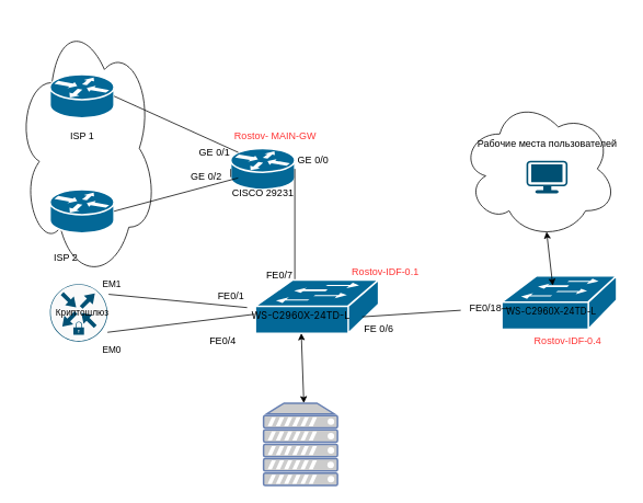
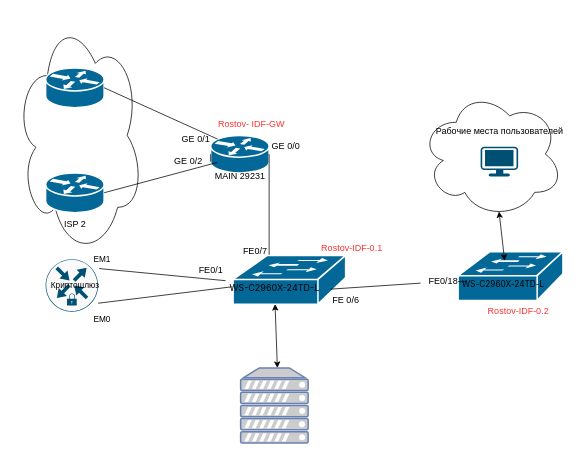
  <mxCell id="0" />
  <mxCell id="1" parent="0" />
  <mxCell id="2" value="" style="ellipse;shape=cloud;whiteSpace=wrap;html=1;labelBackgroundColor=none;fontSize=12;fontColor=default;" vertex="1" parent="1"><mxGeometry x="20" y="20" width="170" height="320" as="geometry" /></mxCell>
  <mxCell id="3" value="" style="ellipse;shape=cloud;whiteSpace=wrap;html=1;labelBackgroundColor=none;fontSize=12;fontColor=default;" vertex="1" parent="1"><mxGeometry x="560" y="120" width="190" height="170" as="geometry" /></mxCell>
  <mxCell id="4" value="" style="shape=mxgraph.cisco.routers.router;sketch=0;html=1;pointerEvents=1;dashed=0;fillColor=#036897;strokeColor=#ffffff;strokeWidth=2;verticalLabelPosition=bottom;verticalAlign=top;align=center;outlineConnect=0;" vertex="1" parent="1"><mxGeometry x="60" y="230" width="78" height="53" as="geometry" /></mxCell>
  <mxCell id="5" value="" style="shape=mxgraph.cisco.routers.router;sketch=0;html=1;pointerEvents=1;dashed=0;fillColor=#036897;strokeColor=#ffffff;strokeWidth=2;verticalLabelPosition=bottom;verticalAlign=top;align=center;outlineConnect=0;" vertex="1" parent="1"><mxGeometry x="280" y="180" width="78" height="50" as="geometry" /></mxCell>
  <mxCell id="6" value="" style="shape=mxgraph.cisco.routers.router;sketch=0;html=1;pointerEvents=1;dashed=0;fillColor=#036897;strokeColor=#ffffff;strokeWidth=2;verticalLabelPosition=bottom;verticalAlign=top;align=center;outlineConnect=0;" vertex="1" parent="1"><mxGeometry x="60" y="90" width="78" height="53" as="geometry" /></mxCell>
  <mxCell id="7" value="" style="endArrow=none;html=1;rounded=0;exitX=1;exitY=0.5;exitDx=0;exitDy=0;exitPerimeter=0;entryX=0.12;entryY=0.1;entryDx=0;entryDy=0;entryPerimeter=0;" edge="1" parent="1" source="6" target="5"><mxGeometry width="50" height="50" relative="1" as="geometry"><mxPoint x="400" y="370" as="sourcePoint" /><mxPoint x="450" y="320" as="targetPoint" /></mxGeometry></mxCell>
  <mxCell id="8" value="" style="endArrow=none;html=1;rounded=0;exitX=1;exitY=0.5;exitDx=0;exitDy=0;exitPerimeter=0;entryX=0;entryY=0.5;entryDx=0;entryDy=0;entryPerimeter=0;startArrow=none;" edge="1" parent="1" source="14" target="5"><mxGeometry width="50" height="50" relative="1" as="geometry"><mxPoint x="400" y="370" as="sourcePoint" /><mxPoint x="450" y="320" as="targetPoint" /></mxGeometry></mxCell>
  <mxCell id="9" value="" style="endArrow=none;html=1;rounded=0;exitX=1;exitY=0.5;exitDx=0;exitDy=0;exitPerimeter=0;" edge="1" parent="1" source="5"><mxGeometry width="50" height="50" relative="1" as="geometry"><mxPoint x="400" y="370" as="sourcePoint" /><mxPoint x="358" y="340" as="targetPoint" /></mxGeometry></mxCell>
- <mxCell id="10" value="ISP 1" style="text;html=1;align=center;verticalAlign=middle;resizable=0;points=[];autosize=1;strokeColor=none;fillColor=none;" vertex="1" parent="1"><mxGeometry x="74" y="150" width="50" height="30" as="geometry" /></mxCell>
- <mxCell id="11" value="ISP 2" style="text;html=1;align=center;verticalAlign=middle;resizable=0;points=[];autosize=1;strokeColor=none;fillColor=none;" vertex="1" parent="1"><mxGeometry x="54" y="298" width="50" height="30" as="geometry" /></mxCell>
- <mxCell id="12" value="CISCO 29231" style="text;html=1;align=center;verticalAlign=middle;resizable=0;points=[];autosize=1;strokeColor=none;fillColor=none;" vertex="1" parent="1"><mxGeometry x="269" y="220" width="100" height="30" as="geometry" /></mxCell>
+ <mxCell id="11" value="ISP 2" style="text;html=1;align=center;verticalAlign=middle;resizable=0;points=[];autosize=1;strokeColor=none;fillColor=none;" vertex="1" parent="1"><mxGeometry x="74" y="283" width="50" height="30" as="geometry" /></mxCell>
+ <mxCell id="12" value="MAIN 29231" style="text;html=1;align=center;verticalAlign=middle;resizable=0;points=[];autosize=1;strokeColor=none;fillColor=none;" vertex="1" parent="1"><mxGeometry x="269" y="220" width="100" height="30" as="geometry" /></mxCell>
  <mxCell id="13" value="GE 0/1" style="text;html=1;align=center;verticalAlign=middle;resizable=0;points=[];autosize=1;strokeColor=none;fillColor=none;" vertex="1" parent="1"><mxGeometry x="230" y="170" width="60" height="30" as="geometry" /></mxCell>
  <mxCell id="14" value="GE 0/2" style="text;html=1;align=center;verticalAlign=middle;resizable=0;points=[];autosize=1;strokeColor=none;fillColor=none;" vertex="1" parent="1"><mxGeometry x="220" y="200" width="60" height="30" as="geometry" /></mxCell>
  <mxCell id="15" value="" style="endArrow=none;html=1;rounded=0;exitX=1;exitY=0.5;exitDx=0;exitDy=0;exitPerimeter=0;entryX=0.2;entryY=-0.133;entryDx=0;entryDy=0;entryPerimeter=0;" edge="1" parent="1" source="4" target="12"><mxGeometry width="50" height="50" relative="1" as="geometry"><mxPoint x="138" y="256.5" as="sourcePoint" /><mxPoint x="280" y="205" as="targetPoint" /></mxGeometry></mxCell>
  <mxCell id="16" value="GE 0/0" style="text;html=1;align=center;verticalAlign=middle;resizable=0;points=[];autosize=1;strokeColor=none;fillColor=none;" vertex="1" parent="1"><mxGeometry x="350" y="180" width="60" height="30" as="geometry" /></mxCell>
  <mxCell id="17" value="FE0/7" style="text;html=1;align=center;verticalAlign=middle;resizable=0;points=[];autosize=1;strokeColor=none;fillColor=none;" vertex="1" parent="1"><mxGeometry x="309" y="320" width="60" height="30" as="geometry" /></mxCell>
  <mxCell id="18" value="" style="sketch=0;points=[[0.5,0,0],[1,0.5,0],[0.5,1,0],[0,0.5,0],[0.145,0.145,0],[0.856,0.145,0],[0.855,0.856,0],[0.145,0.855,0]];verticalLabelPosition=bottom;html=1;verticalAlign=top;aspect=fixed;align=center;pointerEvents=1;shape=mxgraph.cisco19.rect;prIcon=secure_router;fillColor=#FAFAFA;strokeColor=#005073;labelBackgroundColor=none;fontSize=11;fontColor=default;" vertex="1" parent="1"><mxGeometry x="60" y="345" width="70" height="70" as="geometry" /></mxCell>
  <mxCell id="19" value="Криптошлюз" style="text;html=1;align=center;verticalAlign=middle;resizable=0;points=[];autosize=1;strokeColor=none;fillColor=none;fontSize=11;fontColor=default;" vertex="1" parent="1"><mxGeometry x="54" y="365" width="90" height="30" as="geometry" /></mxCell>
  <mxCell id="20" value="" style="endArrow=none;html=1;rounded=0;exitX=1.02;exitY=0.18;exitDx=0;exitDy=0;exitPerimeter=0;" edge="1" parent="1" source="18" target="27"><mxGeometry width="50" height="50" relative="1" as="geometry"><mxPoint x="368" y="215" as="sourcePoint" /><mxPoint x="290" y="370.564" as="targetPoint" /></mxGeometry></mxCell>
  <mxCell id="21" value="" style="endArrow=none;html=1;rounded=0;exitX=1;exitY=0.84;exitDx=0;exitDy=0;exitPerimeter=0;" edge="1" parent="1" source="18" target="26"><mxGeometry width="50" height="50" relative="1" as="geometry"><mxPoint x="199" y="369" as="sourcePoint" /><mxPoint x="300" y="379.006" as="targetPoint" /></mxGeometry></mxCell>
  <mxCell id="22" value="EM1" style="text;html=1;align=center;verticalAlign=middle;resizable=0;points=[];autosize=1;strokeColor=none;fillColor=none;fontSize=11;fontColor=default;" vertex="1" parent="1"><mxGeometry x="110" y="330" width="50" height="30" as="geometry" /></mxCell>
  <mxCell id="23" value="EM0" style="text;html=1;align=center;verticalAlign=middle;resizable=0;points=[];autosize=1;strokeColor=none;fillColor=none;fontSize=11;fontColor=default;" vertex="1" parent="1"><mxGeometry x="110" y="410" width="50" height="30" as="geometry" /></mxCell>
  <mxCell id="24" value="FE0/1" style="text;html=1;align=center;verticalAlign=middle;resizable=0;points=[];autosize=1;strokeColor=none;fillColor=none;" vertex="1" parent="1"><mxGeometry x="250" y="345" width="60" height="30" as="geometry" /></mxCell>
- <mxCell id="25" value="FE0/4" style="text;html=1;align=center;verticalAlign=middle;resizable=0;points=[];autosize=1;strokeColor=none;fillColor=none;" vertex="1" parent="1"><mxGeometry x="240" y="400" width="60" height="30" as="geometry" /></mxCell>
  <mxCell id="26" value="" style="shape=mxgraph.cisco.switches.workgroup_switch;sketch=0;html=1;pointerEvents=1;dashed=0;fillColor=#036897;strokeColor=#ffffff;strokeWidth=2;verticalLabelPosition=bottom;verticalAlign=top;align=center;outlineConnect=0;labelBackgroundColor=none;fontSize=12;fontColor=default;" vertex="1" parent="1"><mxGeometry x="310" y="340" width="150" height="65" as="geometry" /></mxCell>
  <mxCell id="27" value="&lt;h1 style=&quot;box-sizing: border-box; margin: 5px 0px; line-height: 1.2; font-family: -apple-system, BlinkMacSystemFont, &amp;quot;Segoe UI&amp;quot;, Roboto, &amp;quot;Helvetica Neue&amp;quot;, Arial, &amp;quot;Noto Sans&amp;quot;, &amp;quot;Liberation Sans&amp;quot;, sans-serif, &amp;quot;Apple Color Emoji&amp;quot;, &amp;quot;Segoe UI Emoji&amp;quot;, &amp;quot;Segoe UI Symbol&amp;quot;, &amp;quot;Noto Color Emoji&amp;quot;; text-align: left;&quot;&gt;&lt;font style=&quot;font-weight: normal; font-size: 12px;&quot;&gt;WS-C2960X-24TD-L&lt;/font&gt;&lt;/h1&gt;" style="text;html=1;align=center;verticalAlign=middle;resizable=0;points=[];autosize=1;strokeColor=none;fillColor=none;fontColor=default;labelBackgroundColor=none;rotation=0;" vertex="1" parent="1"><mxGeometry x="300" y="355" width="130" height="50" as="geometry" /></mxCell>
  <mxCell id="28" value="" style="shape=mxgraph.cisco.switches.workgroup_switch;sketch=0;html=1;pointerEvents=1;dashed=0;fillColor=#036897;strokeColor=#ffffff;strokeWidth=2;verticalLabelPosition=bottom;verticalAlign=top;align=center;outlineConnect=0;labelBackgroundColor=none;fontSize=12;fontColor=default;" vertex="1" parent="1"><mxGeometry x="610" y="335" width="139.75" height="65" as="geometry" /></mxCell>
  <mxCell id="29" value="&lt;h1 style=&quot;box-sizing: border-box; margin: 5px 0px; line-height: 1.2; font-family: -apple-system, BlinkMacSystemFont, &amp;quot;Segoe UI&amp;quot;, Roboto, &amp;quot;Helvetica Neue&amp;quot;, Arial, &amp;quot;Noto Sans&amp;quot;, &amp;quot;Liberation Sans&amp;quot;, sans-serif, &amp;quot;Apple Color Emoji&amp;quot;, &amp;quot;Segoe UI Emoji&amp;quot;, &amp;quot;Segoe UI Symbol&amp;quot;, &amp;quot;Noto Color Emoji&amp;quot;; text-align: left;&quot;&gt;&lt;font style=&quot;font-weight: normal; font-size: 11px;&quot;&gt;WS-C2960X-24TD-L&lt;/font&gt;&lt;/h1&gt;" style="text;html=1;align=center;verticalAlign=middle;resizable=0;points=[];autosize=1;strokeColor=none;fillColor=none;fontColor=default;labelBackgroundColor=none;rotation=0;" vertex="1" parent="1"><mxGeometry x="610" y="350" width="120" height="50" as="geometry" /></mxCell>
  <mxCell id="30" value="FE 0/6" style="text;html=1;align=center;verticalAlign=middle;resizable=0;points=[];autosize=1;strokeColor=none;fillColor=none;fontSize=12;fontColor=default;" vertex="1" parent="1"><mxGeometry x="430" y="385" width="60" height="30" as="geometry" /></mxCell>
  <mxCell id="31" value="" style="endArrow=none;html=1;rounded=0;fontSize=12;fontColor=default;startArrow=none;" edge="1" parent="1" source="40" target="29"><mxGeometry width="50" height="50" relative="1" as="geometry"><mxPoint x="440" y="385" as="sourcePoint" /><mxPoint x="380" y="330" as="targetPoint" /></mxGeometry></mxCell>
  <mxCell id="32" value="Рабочие места пользователей" style="text;html=1;align=center;verticalAlign=middle;resizable=0;points=[];autosize=1;strokeColor=none;fillColor=none;fontSize=12;fontColor=default;" vertex="1" parent="1"><mxGeometry x="570" y="160" width="190" height="30" as="geometry" /></mxCell>
  <mxCell id="33" value="" style="points=[[0.03,0.03,0],[0.5,0,0],[0.97,0.03,0],[1,0.4,0],[0.97,0.745,0],[0.5,1,0],[0.03,0.745,0],[0,0.4,0]];verticalLabelPosition=bottom;sketch=0;html=1;verticalAlign=top;aspect=fixed;align=center;pointerEvents=1;shape=mxgraph.cisco19.workstation;fillColor=#005073;strokeColor=none;labelBackgroundColor=none;fontSize=12;fontColor=default;" vertex="1" parent="1"><mxGeometry x="640" y="195" width="50" height="40" as="geometry" /></mxCell>
  <mxCell id="34" value="" style="fontColor=#0066CC;verticalAlign=top;verticalLabelPosition=bottom;labelPosition=center;align=center;html=1;outlineConnect=0;fillColor=#CCCCCC;strokeColor=#6881B3;gradientColor=none;gradientDirection=north;strokeWidth=2;shape=mxgraph.networks.server;labelBackgroundColor=none;fontSize=12;" vertex="1" parent="1"><mxGeometry x="320" y="490" width="90" height="100" as="geometry" /></mxCell>
  <mxCell id="35" value="" style="endArrow=classic;startArrow=classic;html=1;rounded=0;fontSize=12;fontColor=default;entryX=0.55;entryY=0.95;entryDx=0;entryDy=0;entryPerimeter=0;exitX=0.517;exitY=-0.06;exitDx=0;exitDy=0;exitPerimeter=0;" edge="1" parent="1" source="29" target="3"><mxGeometry width="50" height="50" relative="1" as="geometry"><mxPoint x="330" y="380" as="sourcePoint" /><mxPoint x="380" y="330" as="targetPoint" /></mxGeometry></mxCell>
  <mxCell id="36" value="" style="endArrow=classic;startArrow=classic;html=1;rounded=0;fontSize=12;fontColor=default;exitX=0.517;exitY=-0.06;exitDx=0;exitDy=0;exitPerimeter=0;" edge="1" parent="1" target="27"><mxGeometry width="50" height="50" relative="1" as="geometry"><mxPoint x="369" y="490" as="sourcePoint" /><mxPoint x="361.46" y="424.5" as="targetPoint" /></mxGeometry></mxCell>
- <mxCell id="37" value="Rostov- MAIN-GW" style="text;html=1;align=center;verticalAlign=middle;resizable=0;points=[];autosize=1;strokeColor=none;fillColor=none;fontSize=12;fontColor=#FF3333;" vertex="1" parent="1"><mxGeometry x="274" y="150" width="120" height="30" as="geometry" /></mxCell>
+ <mxCell id="37" value="Rostov- IDF-GW" style="text;html=1;align=center;verticalAlign=middle;resizable=0;points=[];autosize=1;strokeColor=none;fillColor=none;fontSize=12;fontColor=#FF3333;" vertex="1" parent="1"><mxGeometry x="274" y="150" width="120" height="30" as="geometry" /></mxCell>
  <mxCell id="38" value="Rostov-IDF-0.1" style="text;html=1;align=center;verticalAlign=middle;resizable=0;points=[];autosize=1;strokeColor=none;fillColor=none;fontSize=12;fontColor=#FF3333;" vertex="1" parent="1"><mxGeometry x="418" y="315" width="100" height="30" as="geometry" /></mxCell>
- <mxCell id="39" value="Rostov-IDF-0.4" style="text;html=1;align=center;verticalAlign=middle;resizable=0;points=[];autosize=1;strokeColor=none;fillColor=none;fontSize=12;fontColor=#FF3333;" vertex="1" parent="1"><mxGeometry x="640" y="400" width="100" height="30" as="geometry" /></mxCell>
+ <mxCell id="39" value="Rostov-IDF-0.2" style="text;html=1;align=center;verticalAlign=middle;resizable=0;points=[];autosize=1;strokeColor=none;fillColor=none;fontSize=12;fontColor=#FF3333;" vertex="1" parent="1"><mxGeometry x="640" y="400" width="100" height="30" as="geometry" /></mxCell>
  <mxCell id="40" value="FE0/18" style="text;html=1;align=center;verticalAlign=middle;resizable=0;points=[];autosize=1;strokeColor=none;fillColor=none;fontSize=12;fontColor=default;" vertex="1" parent="1"><mxGeometry x="560" y="360" width="60" height="30" as="geometry" /></mxCell>
  <mxCell id="41" value="" style="endArrow=none;html=1;rounded=0;fontSize=12;fontColor=default;" edge="1" parent="1" target="40"><mxGeometry width="50" height="50" relative="1" as="geometry"><mxPoint x="440" y="385" as="sourcePoint" /><mxPoint x="610" y="377.609" as="targetPoint" /></mxGeometry></mxCell>
